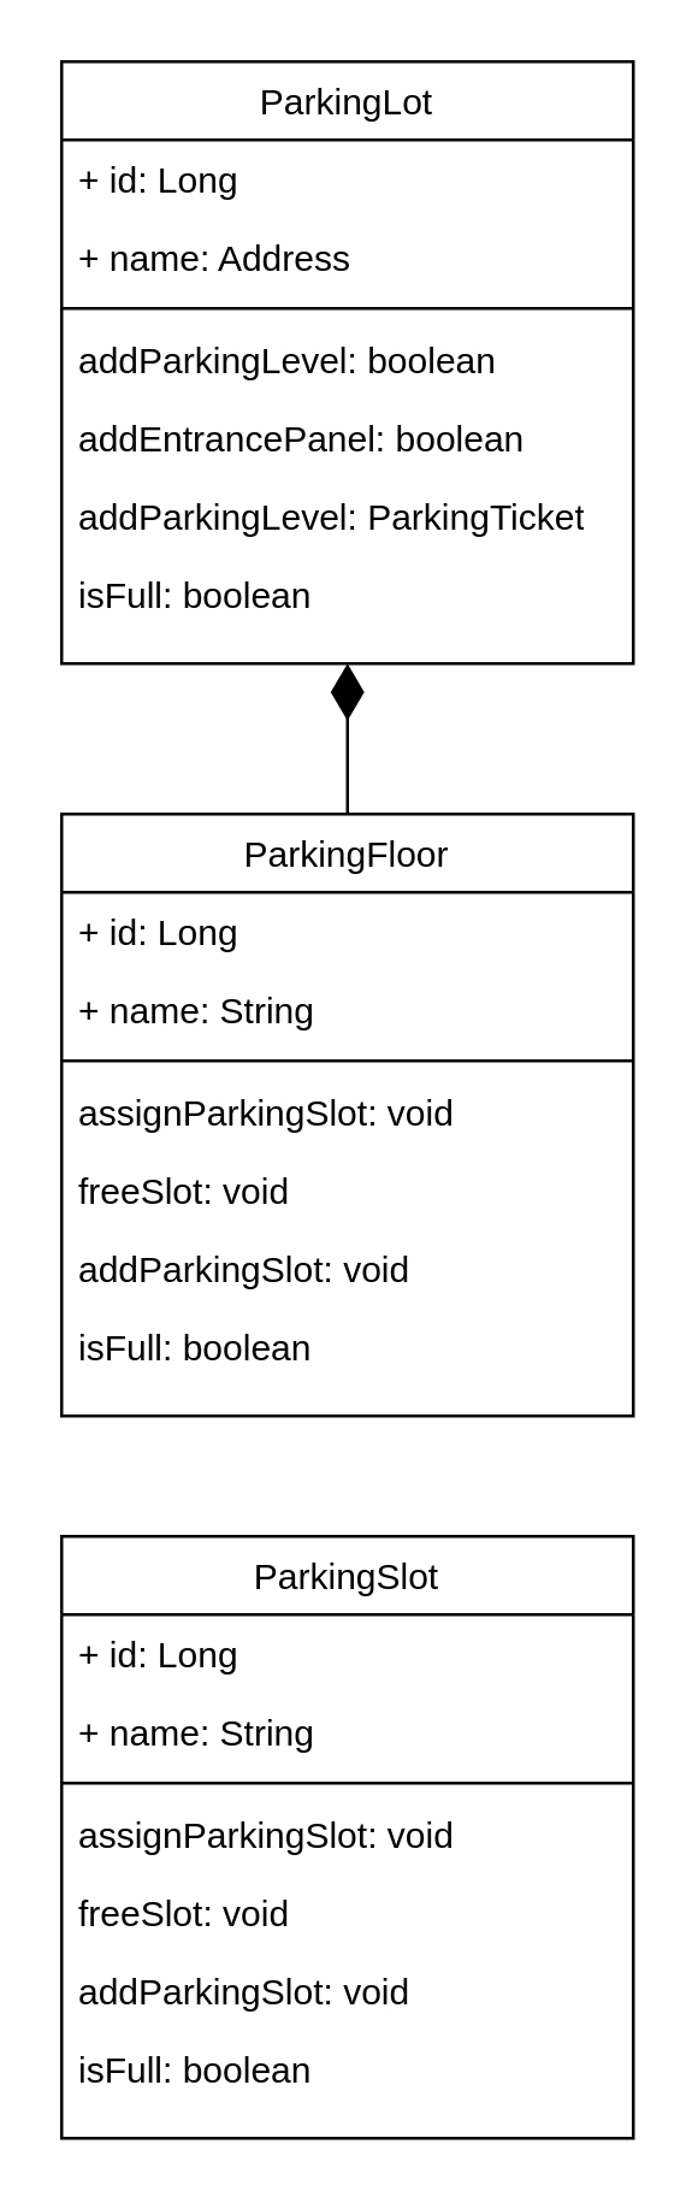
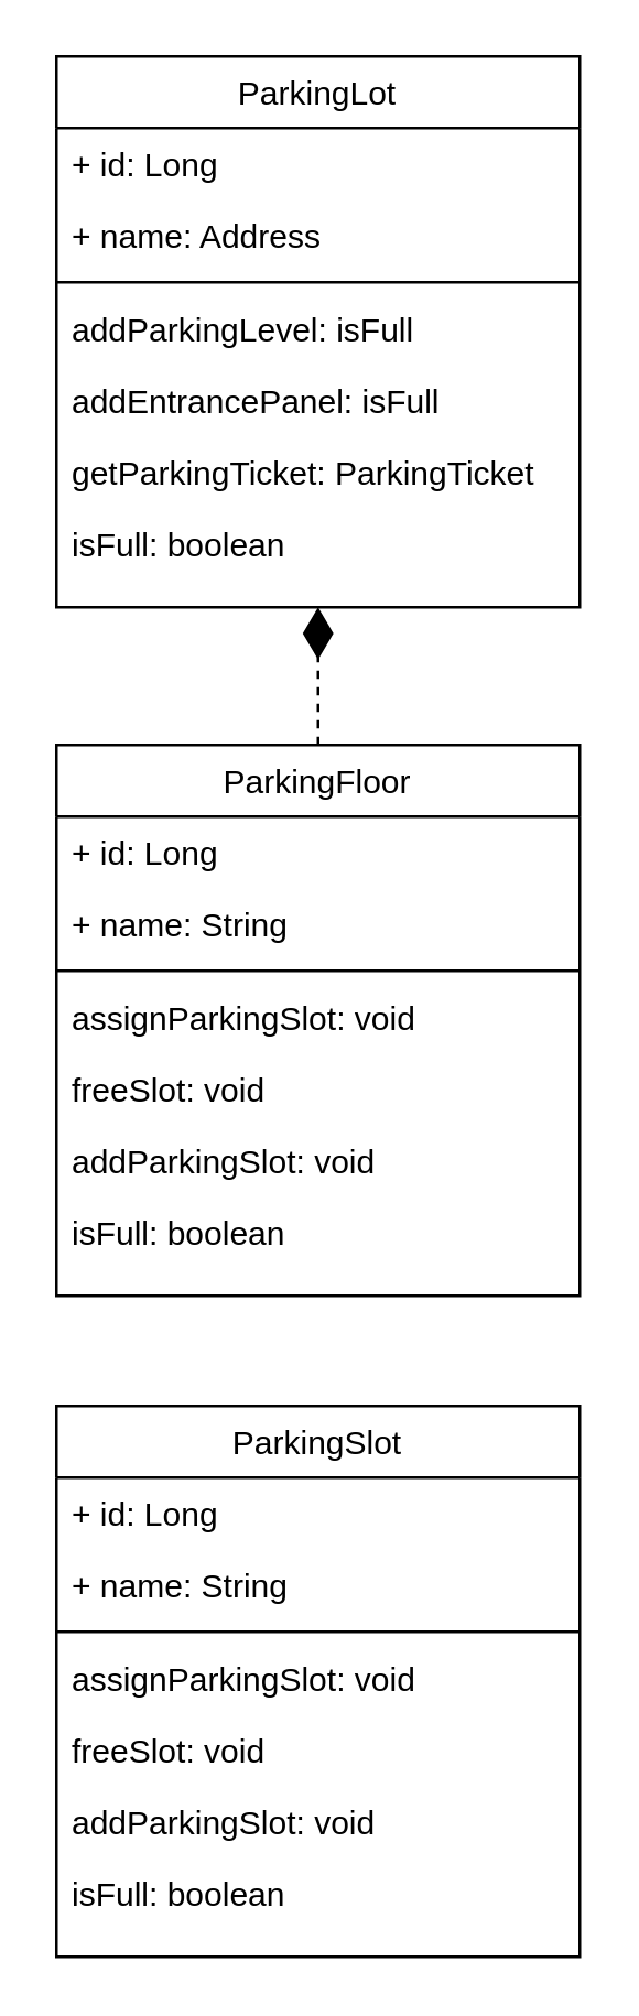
  <mxCell id="0" />
  <mxCell id="1" parent="0" />
  <mxCell id="2" value="ParkingLot" style="swimlane;fontStyle=0;align=center;verticalAlign=top;childLayout=stackLayout;horizontal=1;startSize=26;horizontalStack=0;resizeParent=1;resizeLast=0;collapsible=1;marginBottom=0;rounded=0;shadow=0;strokeWidth=1;" parent="1" vertex="1"><mxGeometry x="20" y="20" width="190" height="200" as="geometry"><mxRectangle x="230" y="140" width="160" height="26" as="alternateBounds" /></mxGeometry></mxCell>
  <mxCell id="3" value="+ id: Long&#10;" style="text;align=left;verticalAlign=top;spacingLeft=4;spacingRight=4;overflow=hidden;rotatable=0;points=[[0,0.5],[1,0.5]];portConstraint=eastwest;rounded=0;shadow=0;html=0;" parent="2" vertex="1"><mxGeometry y="26" width="190" height="26" as="geometry" /></mxCell>
  <mxCell id="4" value="+ name: Address" style="text;align=left;verticalAlign=top;spacingLeft=4;spacingRight=4;overflow=hidden;rotatable=0;points=[[0,0.5],[1,0.5]];portConstraint=eastwest;rounded=0;shadow=0;html=0;" parent="2" vertex="1"><mxGeometry y="52" width="190" height="26" as="geometry" /></mxCell>
  <mxCell id="5" value="" style="line;html=1;strokeWidth=1;align=left;verticalAlign=middle;spacingTop=-1;spacingLeft=3;spacingRight=3;rotatable=0;labelPosition=right;points=[];portConstraint=eastwest;" parent="2" vertex="1"><mxGeometry y="78" width="190" height="8" as="geometry" /></mxCell>
- <mxCell id="6" value="addParkingLevel: boolean" style="text;align=left;verticalAlign=top;spacingLeft=4;spacingRight=4;overflow=hidden;rotatable=0;points=[[0,0.5],[1,0.5]];portConstraint=eastwest;" parent="2" vertex="1"><mxGeometry y="86" width="190" height="26" as="geometry" /></mxCell>
- <mxCell id="7" value="addEntrancePanel: boolean" style="text;strokeColor=none;fillColor=none;align=left;verticalAlign=top;spacingLeft=4;spacingRight=4;overflow=hidden;rotatable=0;points=[[0,0.5],[1,0.5]];portConstraint=eastwest;whiteSpace=wrap;html=1;" parent="2" vertex="1"><mxGeometry y="112" width="190" height="26" as="geometry" /></mxCell>
- <mxCell id="8" value="addParkingLevel: ParkingTicket" style="text;strokeColor=none;fillColor=none;align=left;verticalAlign=top;spacingLeft=4;spacingRight=4;overflow=hidden;rotatable=0;points=[[0,0.5],[1,0.5]];portConstraint=eastwest;whiteSpace=wrap;html=1;" parent="2" vertex="1"><mxGeometry y="138" width="190" height="26" as="geometry" /></mxCell>
+ <mxCell id="6" value="addParkingLevel: isFull" style="text;align=left;verticalAlign=top;spacingLeft=4;spacingRight=4;overflow=hidden;rotatable=0;points=[[0,0.5],[1,0.5]];portConstraint=eastwest;" parent="2" vertex="1"><mxGeometry y="86" width="190" height="26" as="geometry" /></mxCell>
+ <mxCell id="7" value="addEntrancePanel: isFull" style="text;strokeColor=none;fillColor=none;align=left;verticalAlign=top;spacingLeft=4;spacingRight=4;overflow=hidden;rotatable=0;points=[[0,0.5],[1,0.5]];portConstraint=eastwest;whiteSpace=wrap;html=1;" parent="2" vertex="1"><mxGeometry y="112" width="190" height="26" as="geometry" /></mxCell>
+ <mxCell id="8" value="getParkingTicket: ParkingTicket" style="text;strokeColor=none;fillColor=none;align=left;verticalAlign=top;spacingLeft=4;spacingRight=4;overflow=hidden;rotatable=0;points=[[0,0.5],[1,0.5]];portConstraint=eastwest;whiteSpace=wrap;html=1;" parent="2" vertex="1"><mxGeometry y="138" width="190" height="26" as="geometry" /></mxCell>
  <mxCell id="9" value="isFull: boolean" style="text;strokeColor=none;fillColor=none;align=left;verticalAlign=top;spacingLeft=4;spacingRight=4;overflow=hidden;rotatable=0;points=[[0,0.5],[1,0.5]];portConstraint=eastwest;whiteSpace=wrap;html=1;" parent="2" vertex="1"><mxGeometry y="164" width="190" height="26" as="geometry" /></mxCell>
  <mxCell id="10" value="ParkingFloor" style="swimlane;fontStyle=0;align=center;verticalAlign=top;childLayout=stackLayout;horizontal=1;startSize=26;horizontalStack=0;resizeParent=1;resizeLast=0;collapsible=1;marginBottom=0;rounded=0;shadow=0;strokeWidth=1;" parent="1" vertex="1"><mxGeometry x="20" y="270" width="190" height="200" as="geometry"><mxRectangle x="230" y="140" width="160" height="26" as="alternateBounds" /></mxGeometry></mxCell>
  <mxCell id="11" value="+ id: Long&#10;" style="text;align=left;verticalAlign=top;spacingLeft=4;spacingRight=4;overflow=hidden;rotatable=0;points=[[0,0.5],[1,0.5]];portConstraint=eastwest;rounded=0;shadow=0;html=0;" parent="10" vertex="1"><mxGeometry y="26" width="190" height="26" as="geometry" /></mxCell>
  <mxCell id="12" value="+ name: String" style="text;align=left;verticalAlign=top;spacingLeft=4;spacingRight=4;overflow=hidden;rotatable=0;points=[[0,0.5],[1,0.5]];portConstraint=eastwest;rounded=0;shadow=0;html=0;" parent="10" vertex="1"><mxGeometry y="52" width="190" height="26" as="geometry" /></mxCell>
  <mxCell id="13" value="" style="line;html=1;strokeWidth=1;align=left;verticalAlign=middle;spacingTop=-1;spacingLeft=3;spacingRight=3;rotatable=0;labelPosition=right;points=[];portConstraint=eastwest;" parent="10" vertex="1"><mxGeometry y="78" width="190" height="8" as="geometry" /></mxCell>
  <mxCell id="14" value="assignParkingSlot: void" style="text;align=left;verticalAlign=top;spacingLeft=4;spacingRight=4;overflow=hidden;rotatable=0;points=[[0,0.5],[1,0.5]];portConstraint=eastwest;" parent="10" vertex="1"><mxGeometry y="86" width="190" height="26" as="geometry" /></mxCell>
  <mxCell id="15" value="freeSlot: void" style="text;strokeColor=none;fillColor=none;align=left;verticalAlign=top;spacingLeft=4;spacingRight=4;overflow=hidden;rotatable=0;points=[[0,0.5],[1,0.5]];portConstraint=eastwest;whiteSpace=wrap;html=1;" parent="10" vertex="1"><mxGeometry y="112" width="190" height="26" as="geometry" /></mxCell>
  <mxCell id="16" value="addParkingSlot: void" style="text;strokeColor=none;fillColor=none;align=left;verticalAlign=top;spacingLeft=4;spacingRight=4;overflow=hidden;rotatable=0;points=[[0,0.5],[1,0.5]];portConstraint=eastwest;whiteSpace=wrap;html=1;" parent="10" vertex="1"><mxGeometry y="138" width="190" height="26" as="geometry" /></mxCell>
  <mxCell id="17" value="isFull: boolean" style="text;strokeColor=none;fillColor=none;align=left;verticalAlign=top;spacingLeft=4;spacingRight=4;overflow=hidden;rotatable=0;points=[[0,0.5],[1,0.5]];portConstraint=eastwest;whiteSpace=wrap;html=1;" parent="10" vertex="1"><mxGeometry y="164" width="190" height="26" as="geometry" /></mxCell>
- <mxCell id="18" value="" style="endArrow=diamondThin;endFill=1;endSize=16;html=1;rounded=0;exitX=0.5;exitY=0;exitDx=0;exitDy=0;entryX=0.5;entryY=1;entryDx=0;entryDy=0;" edge="1" parent="1" source="10" target="2"><mxGeometry width="160" relative="1" as="geometry"><mxPoint x="160" y="350" as="sourcePoint" /><mxPoint x="150" y="290" as="targetPoint" /><Array as="points" /></mxGeometry></mxCell>
+ <mxCell id="18" value="" style="endArrow=diamondThin;endFill=1;endSize=16;html=1;rounded=0;exitX=0.5;exitY=0;exitDx=0;exitDy=0;entryX=0.5;entryY=1;entryDx=0;entryDy=0;dashed=1;" edge="1" parent="1" source="10" target="2"><mxGeometry width="160" relative="1" as="geometry"><mxPoint x="160" y="350" as="sourcePoint" /><mxPoint x="150" y="290" as="targetPoint" /><Array as="points" /></mxGeometry></mxCell>
  <mxCell id="19" value="ParkingSlot" style="swimlane;fontStyle=0;align=center;verticalAlign=top;childLayout=stackLayout;horizontal=1;startSize=26;horizontalStack=0;resizeParent=1;resizeLast=0;collapsible=1;marginBottom=0;rounded=0;shadow=0;strokeWidth=1;" vertex="1" parent="1"><mxGeometry x="20" y="510" width="190" height="200" as="geometry"><mxRectangle x="230" y="140" width="160" height="26" as="alternateBounds" /></mxGeometry></mxCell>
  <mxCell id="20" value="+ id: Long&#10;" style="text;align=left;verticalAlign=top;spacingLeft=4;spacingRight=4;overflow=hidden;rotatable=0;points=[[0,0.5],[1,0.5]];portConstraint=eastwest;rounded=0;shadow=0;html=0;" vertex="1" parent="19"><mxGeometry y="26" width="190" height="26" as="geometry" /></mxCell>
  <mxCell id="21" value="+ name: String" style="text;align=left;verticalAlign=top;spacingLeft=4;spacingRight=4;overflow=hidden;rotatable=0;points=[[0,0.5],[1,0.5]];portConstraint=eastwest;rounded=0;shadow=0;html=0;" vertex="1" parent="19"><mxGeometry y="52" width="190" height="26" as="geometry" /></mxCell>
  <mxCell id="22" value="" style="line;html=1;strokeWidth=1;align=left;verticalAlign=middle;spacingTop=-1;spacingLeft=3;spacingRight=3;rotatable=0;labelPosition=right;points=[];portConstraint=eastwest;" vertex="1" parent="19"><mxGeometry y="78" width="190" height="8" as="geometry" /></mxCell>
  <mxCell id="23" value="assignParkingSlot: void" style="text;align=left;verticalAlign=top;spacingLeft=4;spacingRight=4;overflow=hidden;rotatable=0;points=[[0,0.5],[1,0.5]];portConstraint=eastwest;" vertex="1" parent="19"><mxGeometry y="86" width="190" height="26" as="geometry" /></mxCell>
  <mxCell id="24" value="freeSlot: void" style="text;strokeColor=none;fillColor=none;align=left;verticalAlign=top;spacingLeft=4;spacingRight=4;overflow=hidden;rotatable=0;points=[[0,0.5],[1,0.5]];portConstraint=eastwest;whiteSpace=wrap;html=1;" vertex="1" parent="19"><mxGeometry y="112" width="190" height="26" as="geometry" /></mxCell>
  <mxCell id="25" value="addParkingSlot: void" style="text;strokeColor=none;fillColor=none;align=left;verticalAlign=top;spacingLeft=4;spacingRight=4;overflow=hidden;rotatable=0;points=[[0,0.5],[1,0.5]];portConstraint=eastwest;whiteSpace=wrap;html=1;" vertex="1" parent="19"><mxGeometry y="138" width="190" height="26" as="geometry" /></mxCell>
  <mxCell id="26" value="isFull: boolean" style="text;strokeColor=none;fillColor=none;align=left;verticalAlign=top;spacingLeft=4;spacingRight=4;overflow=hidden;rotatable=0;points=[[0,0.5],[1,0.5]];portConstraint=eastwest;whiteSpace=wrap;html=1;" vertex="1" parent="19"><mxGeometry y="164" width="190" height="26" as="geometry" /></mxCell>
